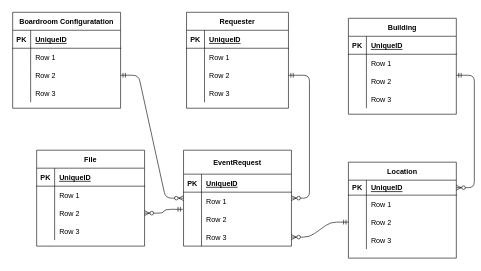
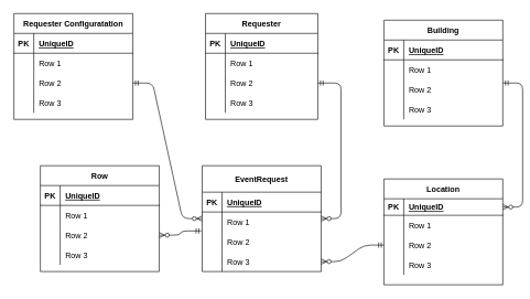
  <mxCell id="0" />
  <mxCell id="1" parent="0" />
- <mxCell id="2" value="Boardroom Configuratation" style="shape=table;startSize=30;container=1;collapsible=1;childLayout=tableLayout;fixedRows=1;rowLines=0;fontStyle=1;align=center;resizeLast=1;" vertex="1" parent="1"><mxGeometry x="20" y="20" width="180" height="160" as="geometry" /></mxCell>
+ <mxCell id="2" value="Requester Configuratation" style="shape=table;startSize=30;container=1;collapsible=1;childLayout=tableLayout;fixedRows=1;rowLines=0;fontStyle=1;align=center;resizeLast=1;" vertex="1" parent="1"><mxGeometry x="20" y="20" width="180" height="160" as="geometry" /></mxCell>
  <mxCell id="3" value="" style="shape=partialRectangle;collapsible=0;dropTarget=0;pointerEvents=0;fillColor=none;top=0;left=0;bottom=1;right=0;points=[[0,0.5],[1,0.5]];portConstraint=eastwest;" vertex="1" parent="2"><mxGeometry y="30" width="180" height="30" as="geometry" /></mxCell>
  <mxCell id="4" value="PK" style="shape=partialRectangle;connectable=0;fillColor=none;top=0;left=0;bottom=0;right=0;fontStyle=1;overflow=hidden;" vertex="1" parent="3"><mxGeometry width="30" height="30" as="geometry" /></mxCell>
  <mxCell id="5" value="UniqueID" style="shape=partialRectangle;connectable=0;fillColor=none;top=0;left=0;bottom=0;right=0;align=left;spacingLeft=6;fontStyle=5;overflow=hidden;" vertex="1" parent="3"><mxGeometry x="30" width="150" height="30" as="geometry" /></mxCell>
  <mxCell id="6" value="" style="shape=partialRectangle;collapsible=0;dropTarget=0;pointerEvents=0;fillColor=none;top=0;left=0;bottom=0;right=0;points=[[0,0.5],[1,0.5]];portConstraint=eastwest;" vertex="1" parent="2"><mxGeometry y="60" width="180" height="30" as="geometry" /></mxCell>
  <mxCell id="7" value="" style="shape=partialRectangle;connectable=0;fillColor=none;top=0;left=0;bottom=0;right=0;editable=1;overflow=hidden;" vertex="1" parent="6"><mxGeometry width="30" height="30" as="geometry" /></mxCell>
  <mxCell id="8" value="Row 1" style="shape=partialRectangle;connectable=0;fillColor=none;top=0;left=0;bottom=0;right=0;align=left;spacingLeft=6;overflow=hidden;" vertex="1" parent="6"><mxGeometry x="30" width="150" height="30" as="geometry" /></mxCell>
  <mxCell id="9" value="" style="shape=partialRectangle;collapsible=0;dropTarget=0;pointerEvents=0;fillColor=none;top=0;left=0;bottom=0;right=0;points=[[0,0.5],[1,0.5]];portConstraint=eastwest;" vertex="1" parent="2"><mxGeometry y="90" width="180" height="30" as="geometry" /></mxCell>
  <mxCell id="10" value="" style="shape=partialRectangle;connectable=0;fillColor=none;top=0;left=0;bottom=0;right=0;editable=1;overflow=hidden;" vertex="1" parent="9"><mxGeometry width="30" height="30" as="geometry" /></mxCell>
  <mxCell id="11" value="Row 2" style="shape=partialRectangle;connectable=0;fillColor=none;top=0;left=0;bottom=0;right=0;align=left;spacingLeft=6;overflow=hidden;" vertex="1" parent="9"><mxGeometry x="30" width="150" height="30" as="geometry" /></mxCell>
  <mxCell id="12" value="" style="shape=partialRectangle;collapsible=0;dropTarget=0;pointerEvents=0;fillColor=none;top=0;left=0;bottom=0;right=0;points=[[0,0.5],[1,0.5]];portConstraint=eastwest;" vertex="1" parent="2"><mxGeometry y="120" width="180" height="30" as="geometry" /></mxCell>
  <mxCell id="13" value="" style="shape=partialRectangle;connectable=0;fillColor=none;top=0;left=0;bottom=0;right=0;editable=1;overflow=hidden;" vertex="1" parent="12"><mxGeometry width="30" height="30" as="geometry" /></mxCell>
  <mxCell id="14" value="Row 3" style="shape=partialRectangle;connectable=0;fillColor=none;top=0;left=0;bottom=0;right=0;align=left;spacingLeft=6;overflow=hidden;" vertex="1" parent="12"><mxGeometry x="30" width="150" height="30" as="geometry" /></mxCell>
  <mxCell id="15" value="Requester" style="shape=table;startSize=30;container=1;collapsible=1;childLayout=tableLayout;fixedRows=1;rowLines=0;fontStyle=1;align=center;resizeLast=1;" vertex="1" parent="1"><mxGeometry x="310" y="20" width="170" height="160" as="geometry" /></mxCell>
  <mxCell id="16" value="" style="shape=partialRectangle;collapsible=0;dropTarget=0;pointerEvents=0;fillColor=none;top=0;left=0;bottom=1;right=0;points=[[0,0.5],[1,0.5]];portConstraint=eastwest;" vertex="1" parent="15"><mxGeometry y="30" width="170" height="30" as="geometry" /></mxCell>
  <mxCell id="17" value="PK" style="shape=partialRectangle;connectable=0;fillColor=none;top=0;left=0;bottom=0;right=0;fontStyle=1;overflow=hidden;" vertex="1" parent="16"><mxGeometry width="30" height="30" as="geometry" /></mxCell>
  <mxCell id="18" value="UniqueID" style="shape=partialRectangle;connectable=0;fillColor=none;top=0;left=0;bottom=0;right=0;align=left;spacingLeft=6;fontStyle=5;overflow=hidden;" vertex="1" parent="16"><mxGeometry x="30" width="140" height="30" as="geometry" /></mxCell>
  <mxCell id="19" value="" style="shape=partialRectangle;collapsible=0;dropTarget=0;pointerEvents=0;fillColor=none;top=0;left=0;bottom=0;right=0;points=[[0,0.5],[1,0.5]];portConstraint=eastwest;" vertex="1" parent="15"><mxGeometry y="60" width="170" height="30" as="geometry" /></mxCell>
  <mxCell id="20" value="" style="shape=partialRectangle;connectable=0;fillColor=none;top=0;left=0;bottom=0;right=0;editable=1;overflow=hidden;" vertex="1" parent="19"><mxGeometry width="30" height="30" as="geometry" /></mxCell>
  <mxCell id="21" value="Row 1" style="shape=partialRectangle;connectable=0;fillColor=none;top=0;left=0;bottom=0;right=0;align=left;spacingLeft=6;overflow=hidden;" vertex="1" parent="19"><mxGeometry x="30" width="140" height="30" as="geometry" /></mxCell>
  <mxCell id="22" value="" style="shape=partialRectangle;collapsible=0;dropTarget=0;pointerEvents=0;fillColor=none;top=0;left=0;bottom=0;right=0;points=[[0,0.5],[1,0.5]];portConstraint=eastwest;" vertex="1" parent="15"><mxGeometry y="90" width="170" height="30" as="geometry" /></mxCell>
  <mxCell id="23" value="" style="shape=partialRectangle;connectable=0;fillColor=none;top=0;left=0;bottom=0;right=0;editable=1;overflow=hidden;" vertex="1" parent="22"><mxGeometry width="30" height="30" as="geometry" /></mxCell>
  <mxCell id="24" value="Row 2" style="shape=partialRectangle;connectable=0;fillColor=none;top=0;left=0;bottom=0;right=0;align=left;spacingLeft=6;overflow=hidden;" vertex="1" parent="22"><mxGeometry x="30" width="140" height="30" as="geometry" /></mxCell>
  <mxCell id="25" value="" style="shape=partialRectangle;collapsible=0;dropTarget=0;pointerEvents=0;fillColor=none;top=0;left=0;bottom=0;right=0;points=[[0,0.5],[1,0.5]];portConstraint=eastwest;" vertex="1" parent="15"><mxGeometry y="120" width="170" height="30" as="geometry" /></mxCell>
  <mxCell id="26" value="" style="shape=partialRectangle;connectable=0;fillColor=none;top=0;left=0;bottom=0;right=0;editable=1;overflow=hidden;" vertex="1" parent="25"><mxGeometry width="30" height="30" as="geometry" /></mxCell>
  <mxCell id="27" value="Row 3" style="shape=partialRectangle;connectable=0;fillColor=none;top=0;left=0;bottom=0;right=0;align=left;spacingLeft=6;overflow=hidden;" vertex="1" parent="25"><mxGeometry x="30" width="140" height="30" as="geometry" /></mxCell>
  <mxCell id="28" value="Location" style="shape=table;startSize=30;container=1;collapsible=1;childLayout=tableLayout;fixedRows=1;rowLines=0;fontStyle=1;align=center;resizeLast=1;" vertex="1" parent="1"><mxGeometry x="580" y="270" width="180" height="160" as="geometry" /></mxCell>
  <mxCell id="29" value="" style="shape=partialRectangle;collapsible=0;dropTarget=0;pointerEvents=0;fillColor=none;top=0;left=0;bottom=1;right=0;points=[[0,0.5],[1,0.5]];portConstraint=eastwest;" vertex="1" parent="28"><mxGeometry y="30" width="180" height="25" as="geometry" /></mxCell>
  <mxCell id="30" value="PK" style="shape=partialRectangle;connectable=0;fillColor=none;top=0;left=0;bottom=0;right=0;fontStyle=1;overflow=hidden;" vertex="1" parent="29"><mxGeometry width="30" height="25" as="geometry" /></mxCell>
  <mxCell id="31" value="UniqueID" style="shape=partialRectangle;connectable=0;fillColor=none;top=0;left=0;bottom=0;right=0;align=left;spacingLeft=6;fontStyle=5;overflow=hidden;" vertex="1" parent="29"><mxGeometry x="30" width="150" height="25" as="geometry" /></mxCell>
  <mxCell id="32" value="" style="shape=partialRectangle;collapsible=0;dropTarget=0;pointerEvents=0;fillColor=none;top=0;left=0;bottom=0;right=0;points=[[0,0.5],[1,0.5]];portConstraint=eastwest;" vertex="1" parent="28"><mxGeometry y="55" width="180" height="30" as="geometry" /></mxCell>
  <mxCell id="33" value="" style="shape=partialRectangle;connectable=0;fillColor=none;top=0;left=0;bottom=0;right=0;editable=1;overflow=hidden;" vertex="1" parent="32"><mxGeometry width="30" height="30" as="geometry" /></mxCell>
  <mxCell id="34" value="Row 1" style="shape=partialRectangle;connectable=0;fillColor=none;top=0;left=0;bottom=0;right=0;align=left;spacingLeft=6;overflow=hidden;" vertex="1" parent="32"><mxGeometry x="30" width="150" height="30" as="geometry" /></mxCell>
  <mxCell id="35" value="" style="shape=partialRectangle;collapsible=0;dropTarget=0;pointerEvents=0;fillColor=none;top=0;left=0;bottom=0;right=0;points=[[0,0.5],[1,0.5]];portConstraint=eastwest;" vertex="1" parent="28"><mxGeometry y="85" width="180" height="30" as="geometry" /></mxCell>
  <mxCell id="36" value="" style="shape=partialRectangle;connectable=0;fillColor=none;top=0;left=0;bottom=0;right=0;editable=1;overflow=hidden;" vertex="1" parent="35"><mxGeometry width="30" height="30" as="geometry" /></mxCell>
  <mxCell id="37" value="Row 2" style="shape=partialRectangle;connectable=0;fillColor=none;top=0;left=0;bottom=0;right=0;align=left;spacingLeft=6;overflow=hidden;" vertex="1" parent="35"><mxGeometry x="30" width="150" height="30" as="geometry" /></mxCell>
  <mxCell id="38" value="" style="shape=partialRectangle;collapsible=0;dropTarget=0;pointerEvents=0;fillColor=none;top=0;left=0;bottom=0;right=0;points=[[0,0.5],[1,0.5]];portConstraint=eastwest;" vertex="1" parent="28"><mxGeometry y="115" width="180" height="30" as="geometry" /></mxCell>
  <mxCell id="39" value="" style="shape=partialRectangle;connectable=0;fillColor=none;top=0;left=0;bottom=0;right=0;editable=1;overflow=hidden;" vertex="1" parent="38"><mxGeometry width="30" height="30" as="geometry" /></mxCell>
  <mxCell id="40" value="Row 3" style="shape=partialRectangle;connectable=0;fillColor=none;top=0;left=0;bottom=0;right=0;align=left;spacingLeft=6;overflow=hidden;" vertex="1" parent="38"><mxGeometry x="30" width="150" height="30" as="geometry" /></mxCell>
  <mxCell id="41" value="EventRequest" style="shape=table;startSize=40;container=1;collapsible=1;childLayout=tableLayout;fixedRows=1;rowLines=0;fontStyle=1;align=center;resizeLast=1;" vertex="1" parent="1"><mxGeometry x="305" y="250" width="180" height="160" as="geometry" /></mxCell>
  <mxCell id="42" value="" style="shape=partialRectangle;collapsible=0;dropTarget=0;pointerEvents=0;fillColor=none;top=0;left=0;bottom=1;right=0;points=[[0,0.5],[1,0.5]];portConstraint=eastwest;" vertex="1" parent="41"><mxGeometry y="40" width="180" height="30" as="geometry" /></mxCell>
  <mxCell id="43" value="PK" style="shape=partialRectangle;connectable=0;fillColor=none;top=0;left=0;bottom=0;right=0;fontStyle=1;overflow=hidden;" vertex="1" parent="42"><mxGeometry width="30" height="30" as="geometry" /></mxCell>
  <mxCell id="44" value="UniqueID" style="shape=partialRectangle;connectable=0;fillColor=none;top=0;left=0;bottom=0;right=0;align=left;spacingLeft=6;fontStyle=5;overflow=hidden;" vertex="1" parent="42"><mxGeometry x="30" width="150" height="30" as="geometry" /></mxCell>
  <mxCell id="45" value="" style="shape=partialRectangle;collapsible=0;dropTarget=0;pointerEvents=0;fillColor=none;top=0;left=0;bottom=0;right=0;points=[[0,0.5],[1,0.5]];portConstraint=eastwest;" vertex="1" parent="41"><mxGeometry y="70" width="180" height="30" as="geometry" /></mxCell>
  <mxCell id="46" value="" style="shape=partialRectangle;connectable=0;fillColor=none;top=0;left=0;bottom=0;right=0;editable=1;overflow=hidden;" vertex="1" parent="45"><mxGeometry width="30" height="30" as="geometry" /></mxCell>
  <mxCell id="47" value="Row 1" style="shape=partialRectangle;connectable=0;fillColor=none;top=0;left=0;bottom=0;right=0;align=left;spacingLeft=6;overflow=hidden;" vertex="1" parent="45"><mxGeometry x="30" width="150" height="30" as="geometry" /></mxCell>
  <mxCell id="48" value="" style="shape=partialRectangle;collapsible=0;dropTarget=0;pointerEvents=0;fillColor=none;top=0;left=0;bottom=0;right=0;points=[[0,0.5],[1,0.5]];portConstraint=eastwest;" vertex="1" parent="41"><mxGeometry y="100" width="180" height="30" as="geometry" /></mxCell>
  <mxCell id="49" value="" style="shape=partialRectangle;connectable=0;fillColor=none;top=0;left=0;bottom=0;right=0;editable=1;overflow=hidden;" vertex="1" parent="48"><mxGeometry width="30" height="30" as="geometry" /></mxCell>
  <mxCell id="50" value="Row 2" style="shape=partialRectangle;connectable=0;fillColor=none;top=0;left=0;bottom=0;right=0;align=left;spacingLeft=6;overflow=hidden;" vertex="1" parent="48"><mxGeometry x="30" width="150" height="30" as="geometry" /></mxCell>
  <mxCell id="51" value="" style="shape=partialRectangle;collapsible=0;dropTarget=0;pointerEvents=0;fillColor=none;top=0;left=0;bottom=0;right=0;points=[[0,0.5],[1,0.5]];portConstraint=eastwest;" vertex="1" parent="41"><mxGeometry y="130" width="180" height="30" as="geometry" /></mxCell>
  <mxCell id="52" value="" style="shape=partialRectangle;connectable=0;fillColor=none;top=0;left=0;bottom=0;right=0;editable=1;overflow=hidden;" vertex="1" parent="51"><mxGeometry width="30" height="30" as="geometry" /></mxCell>
  <mxCell id="53" value="Row 3" style="shape=partialRectangle;connectable=0;fillColor=none;top=0;left=0;bottom=0;right=0;align=left;spacingLeft=6;overflow=hidden;" vertex="1" parent="51"><mxGeometry x="30" width="150" height="30" as="geometry" /></mxCell>
- <mxCell id="54" value="File" style="shape=table;startSize=30;container=1;collapsible=1;childLayout=tableLayout;fixedRows=1;rowLines=0;fontStyle=1;align=center;resizeLast=1;" vertex="1" parent="1"><mxGeometry x="60" y="250" width="180" height="160" as="geometry" /></mxCell>
+ <mxCell id="54" value="Row" style="shape=table;startSize=30;container=1;collapsible=1;childLayout=tableLayout;fixedRows=1;rowLines=0;fontStyle=1;align=center;resizeLast=1;" vertex="1" parent="1"><mxGeometry x="60" y="250" width="180" height="160" as="geometry" /></mxCell>
  <mxCell id="55" value="" style="shape=partialRectangle;collapsible=0;dropTarget=0;pointerEvents=0;fillColor=none;top=0;left=0;bottom=1;right=0;points=[[0,0.5],[1,0.5]];portConstraint=eastwest;" vertex="1" parent="54"><mxGeometry y="30" width="180" height="30" as="geometry" /></mxCell>
  <mxCell id="56" value="PK" style="shape=partialRectangle;connectable=0;fillColor=none;top=0;left=0;bottom=0;right=0;fontStyle=1;overflow=hidden;" vertex="1" parent="55"><mxGeometry width="30" height="30" as="geometry" /></mxCell>
  <mxCell id="57" value="UniqueID" style="shape=partialRectangle;connectable=0;fillColor=none;top=0;left=0;bottom=0;right=0;align=left;spacingLeft=6;fontStyle=5;overflow=hidden;" vertex="1" parent="55"><mxGeometry x="30" width="150" height="30" as="geometry" /></mxCell>
  <mxCell id="58" value="" style="shape=partialRectangle;collapsible=0;dropTarget=0;pointerEvents=0;fillColor=none;top=0;left=0;bottom=0;right=0;points=[[0,0.5],[1,0.5]];portConstraint=eastwest;" vertex="1" parent="54"><mxGeometry y="60" width="180" height="30" as="geometry" /></mxCell>
  <mxCell id="59" value="" style="shape=partialRectangle;connectable=0;fillColor=none;top=0;left=0;bottom=0;right=0;editable=1;overflow=hidden;" vertex="1" parent="58"><mxGeometry width="30" height="30" as="geometry" /></mxCell>
  <mxCell id="60" value="Row 1" style="shape=partialRectangle;connectable=0;fillColor=none;top=0;left=0;bottom=0;right=0;align=left;spacingLeft=6;overflow=hidden;" vertex="1" parent="58"><mxGeometry x="30" width="150" height="30" as="geometry" /></mxCell>
  <mxCell id="61" value="" style="shape=partialRectangle;collapsible=0;dropTarget=0;pointerEvents=0;fillColor=none;top=0;left=0;bottom=0;right=0;points=[[0,0.5],[1,0.5]];portConstraint=eastwest;" vertex="1" parent="54"><mxGeometry y="90" width="180" height="30" as="geometry" /></mxCell>
  <mxCell id="62" value="" style="shape=partialRectangle;connectable=0;fillColor=none;top=0;left=0;bottom=0;right=0;editable=1;overflow=hidden;" vertex="1" parent="61"><mxGeometry width="30" height="30" as="geometry" /></mxCell>
  <mxCell id="63" value="Row 2" style="shape=partialRectangle;connectable=0;fillColor=none;top=0;left=0;bottom=0;right=0;align=left;spacingLeft=6;overflow=hidden;" vertex="1" parent="61"><mxGeometry x="30" width="150" height="30" as="geometry" /></mxCell>
  <mxCell id="64" value="" style="shape=partialRectangle;collapsible=0;dropTarget=0;pointerEvents=0;fillColor=none;top=0;left=0;bottom=0;right=0;points=[[0,0.5],[1,0.5]];portConstraint=eastwest;" vertex="1" parent="54"><mxGeometry y="120" width="180" height="30" as="geometry" /></mxCell>
  <mxCell id="65" value="" style="shape=partialRectangle;connectable=0;fillColor=none;top=0;left=0;bottom=0;right=0;editable=1;overflow=hidden;" vertex="1" parent="64"><mxGeometry width="30" height="30" as="geometry" /></mxCell>
  <mxCell id="66" value="Row 3" style="shape=partialRectangle;connectable=0;fillColor=none;top=0;left=0;bottom=0;right=0;align=left;spacingLeft=6;overflow=hidden;" vertex="1" parent="64"><mxGeometry x="30" width="150" height="30" as="geometry" /></mxCell>
  <mxCell id="67" value="" style="edgeStyle=entityRelationEdgeStyle;fontSize=12;html=1;endArrow=ERzeroToMany;startArrow=ERmandOne;exitX=-0.007;exitY=-0.047;exitDx=0;exitDy=0;exitPerimeter=0;" edge="1" parent="1" source="48" target="61"><mxGeometry width="100" height="100" relative="1" as="geometry"><mxPoint x="340" y="300" as="sourcePoint" /><mxPoint x="440" y="200" as="targetPoint" /></mxGeometry></mxCell>
  <mxCell id="68" value="" style="edgeStyle=entityRelationEdgeStyle;fontSize=12;html=1;endArrow=ERzeroToMany;startArrow=ERmandOne;exitX=1;exitY=0.5;exitDx=0;exitDy=0;" edge="1" parent="1" source="9" target="41"><mxGeometry width="100" height="100" relative="1" as="geometry"><mxPoint x="248.74" y="230" as="sourcePoint" /><mxPoint x="300" y="280" as="targetPoint" /></mxGeometry></mxCell>
  <mxCell id="69" value="" style="edgeStyle=entityRelationEdgeStyle;fontSize=12;html=1;endArrow=ERzeroToMany;startArrow=ERmandOne;" edge="1" parent="1" source="22" target="41"><mxGeometry width="100" height="100" relative="1" as="geometry"><mxPoint x="510" y="100" as="sourcePoint" /><mxPoint x="440" y="200" as="targetPoint" /></mxGeometry></mxCell>
  <mxCell id="70" value="Building" style="shape=table;startSize=30;container=1;collapsible=1;childLayout=tableLayout;fixedRows=1;rowLines=0;fontStyle=1;align=center;resizeLast=1;" vertex="1" parent="1"><mxGeometry x="580" y="30" width="180" height="160" as="geometry" /></mxCell>
  <mxCell id="71" value="" style="shape=partialRectangle;collapsible=0;dropTarget=0;pointerEvents=0;fillColor=none;top=0;left=0;bottom=1;right=0;points=[[0,0.5],[1,0.5]];portConstraint=eastwest;" vertex="1" parent="70"><mxGeometry y="30" width="180" height="30" as="geometry" /></mxCell>
  <mxCell id="72" value="PK" style="shape=partialRectangle;connectable=0;fillColor=none;top=0;left=0;bottom=0;right=0;fontStyle=1;overflow=hidden;" vertex="1" parent="71"><mxGeometry width="30" height="30" as="geometry" /></mxCell>
  <mxCell id="73" value="UniqueID" style="shape=partialRectangle;connectable=0;fillColor=none;top=0;left=0;bottom=0;right=0;align=left;spacingLeft=6;fontStyle=5;overflow=hidden;" vertex="1" parent="71"><mxGeometry x="30" width="150" height="30" as="geometry" /></mxCell>
  <mxCell id="74" value="" style="shape=partialRectangle;collapsible=0;dropTarget=0;pointerEvents=0;fillColor=none;top=0;left=0;bottom=0;right=0;points=[[0,0.5],[1,0.5]];portConstraint=eastwest;" vertex="1" parent="70"><mxGeometry y="60" width="180" height="30" as="geometry" /></mxCell>
  <mxCell id="75" value="" style="shape=partialRectangle;connectable=0;fillColor=none;top=0;left=0;bottom=0;right=0;editable=1;overflow=hidden;" vertex="1" parent="74"><mxGeometry width="30" height="30" as="geometry" /></mxCell>
  <mxCell id="76" value="Row 1" style="shape=partialRectangle;connectable=0;fillColor=none;top=0;left=0;bottom=0;right=0;align=left;spacingLeft=6;overflow=hidden;" vertex="1" parent="74"><mxGeometry x="30" width="150" height="30" as="geometry" /></mxCell>
  <mxCell id="77" value="" style="shape=partialRectangle;collapsible=0;dropTarget=0;pointerEvents=0;fillColor=none;top=0;left=0;bottom=0;right=0;points=[[0,0.5],[1,0.5]];portConstraint=eastwest;" vertex="1" parent="70"><mxGeometry y="90" width="180" height="30" as="geometry" /></mxCell>
  <mxCell id="78" value="" style="shape=partialRectangle;connectable=0;fillColor=none;top=0;left=0;bottom=0;right=0;editable=1;overflow=hidden;" vertex="1" parent="77"><mxGeometry width="30" height="30" as="geometry" /></mxCell>
  <mxCell id="79" value="Row 2" style="shape=partialRectangle;connectable=0;fillColor=none;top=0;left=0;bottom=0;right=0;align=left;spacingLeft=6;overflow=hidden;" vertex="1" parent="77"><mxGeometry x="30" width="150" height="30" as="geometry" /></mxCell>
  <mxCell id="80" value="" style="shape=partialRectangle;collapsible=0;dropTarget=0;pointerEvents=0;fillColor=none;top=0;left=0;bottom=0;right=0;points=[[0,0.5],[1,0.5]];portConstraint=eastwest;" vertex="1" parent="70"><mxGeometry y="120" width="180" height="30" as="geometry" /></mxCell>
  <mxCell id="81" value="" style="shape=partialRectangle;connectable=0;fillColor=none;top=0;left=0;bottom=0;right=0;editable=1;overflow=hidden;" vertex="1" parent="80"><mxGeometry width="30" height="30" as="geometry" /></mxCell>
  <mxCell id="82" value="Row 3" style="shape=partialRectangle;connectable=0;fillColor=none;top=0;left=0;bottom=0;right=0;align=left;spacingLeft=6;overflow=hidden;" vertex="1" parent="80"><mxGeometry x="30" width="150" height="30" as="geometry" /></mxCell>
  <mxCell id="83" value="" style="edgeStyle=entityRelationEdgeStyle;fontSize=12;html=1;endArrow=ERzeroToMany;startArrow=ERmandOne;entryX=1;entryY=0.5;entryDx=0;entryDy=0;" edge="1" parent="1" target="29"><mxGeometry width="100" height="100" relative="1" as="geometry"><mxPoint x="760" y="125" as="sourcePoint" /><mxPoint x="610" y="340" as="targetPoint" /></mxGeometry></mxCell>
  <mxCell id="84" value="" style="edgeStyle=entityRelationEdgeStyle;fontSize=12;html=1;endArrow=ERzeroToMany;startArrow=ERmandOne;exitX=0;exitY=0.5;exitDx=0;exitDy=0;entryX=1;entryY=0.5;entryDx=0;entryDy=0;" edge="1" parent="1" source="35" target="51"><mxGeometry width="100" height="100" relative="1" as="geometry"><mxPoint x="660" y="460" as="sourcePoint" /><mxPoint x="540" y="370" as="targetPoint" /></mxGeometry></mxCell>
